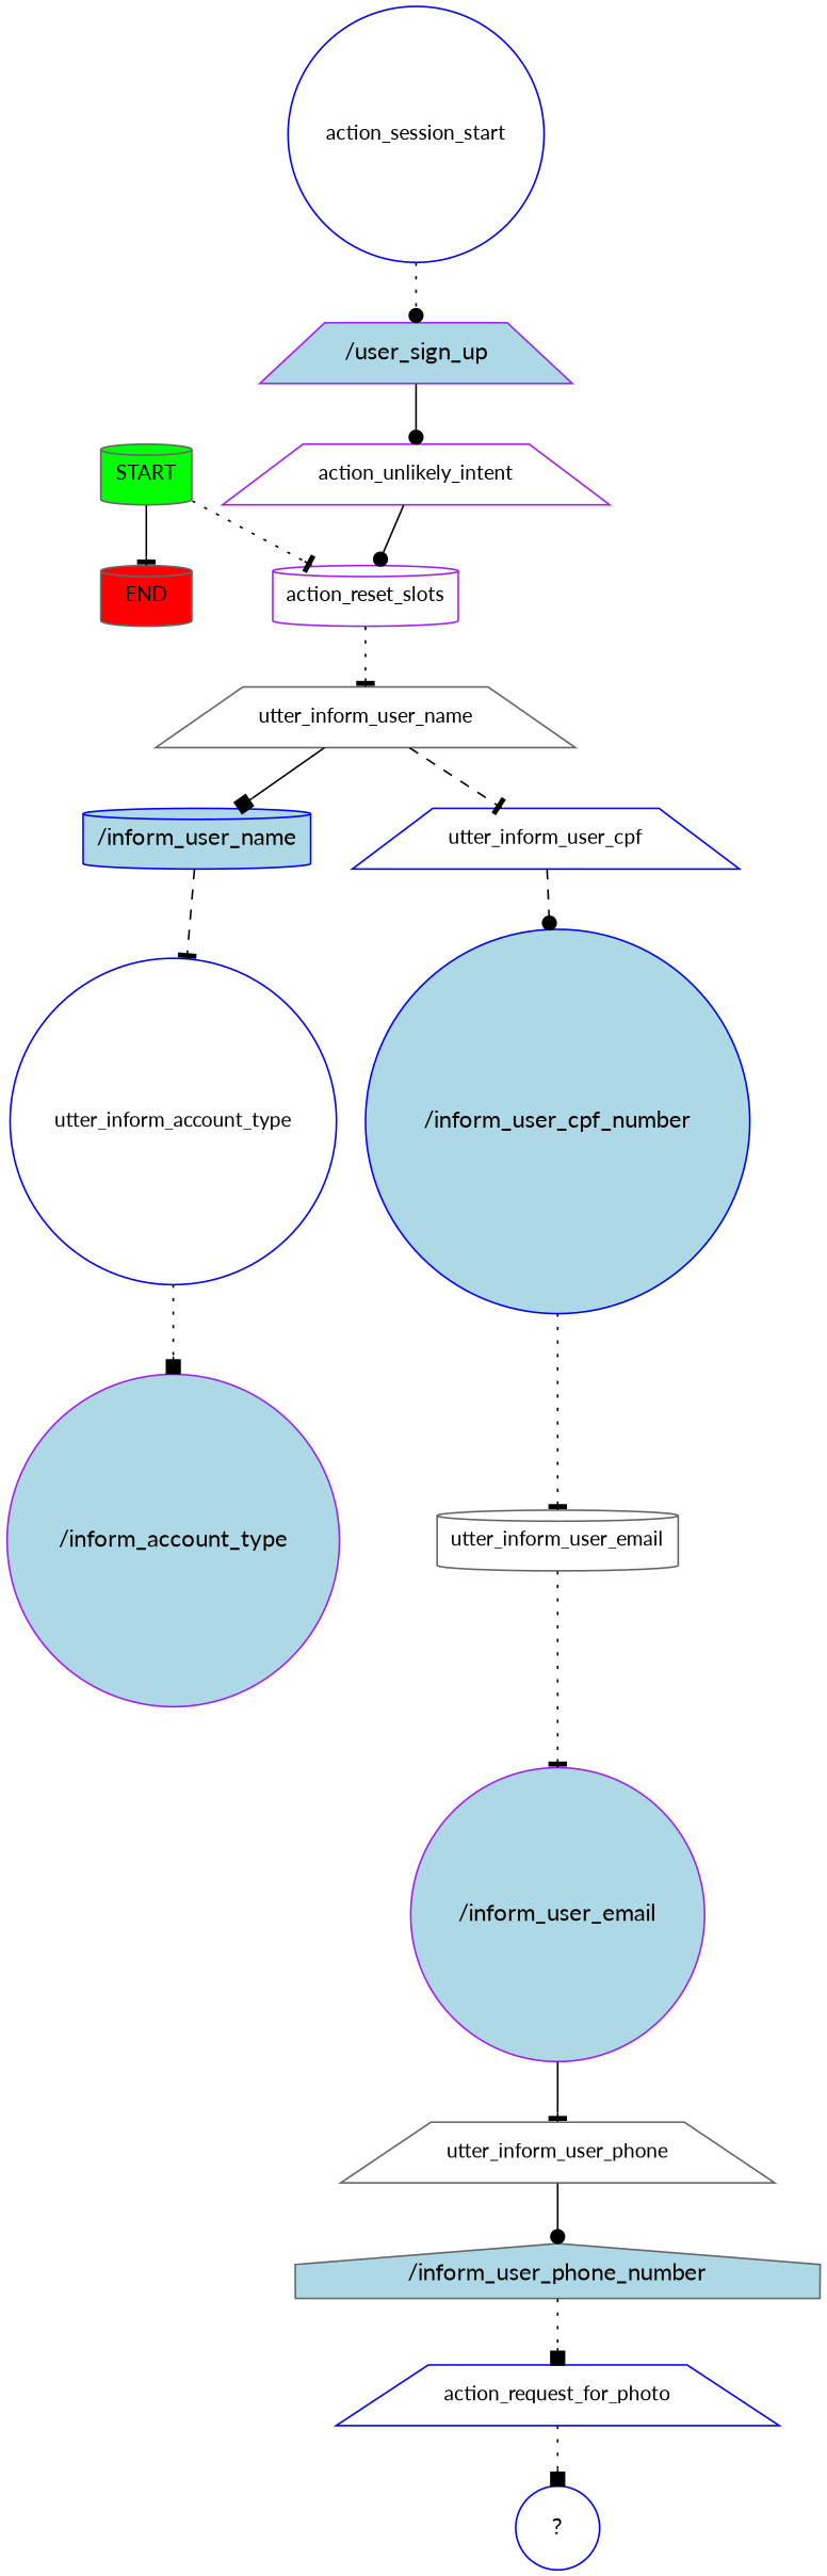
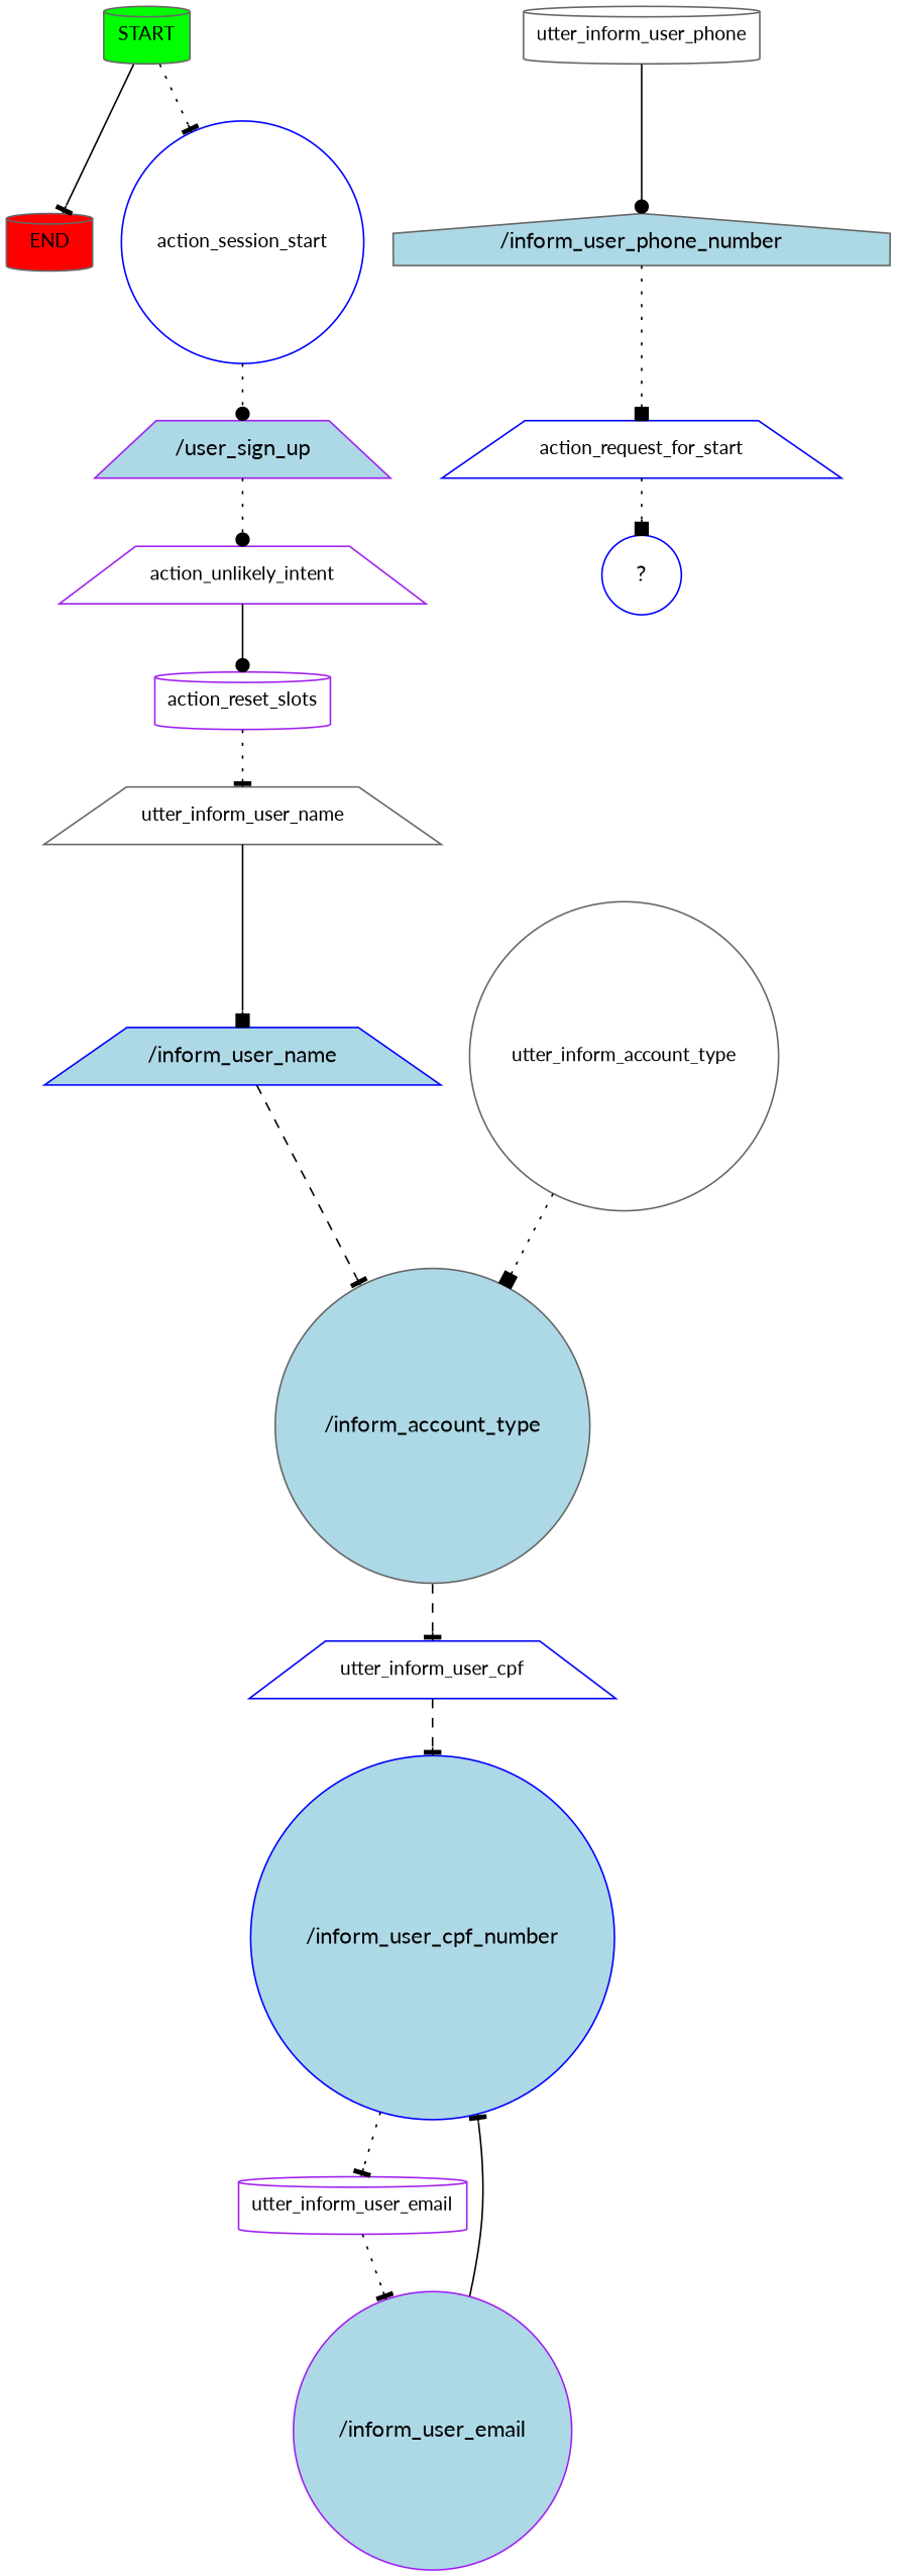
  digraph {
    fontname=Lato
    node [color=blue fontname=Lato fontsize=12 shape=trapezium]
    edge [arrowhead=tee fontname=Lato style=dotted]
    n1 [color=gray40 fillcolor=green label=START shape=cylinder style=filled]
    n2 [color=gray40 fillcolor=red label=END shape=cylinder style=filled]
    n3 [label=action_session_start shape=circle]
    n4 [color=purple fillcolor=lightblue label="/user_sign_up" style=filled fontsize=""]
    n5 [color=purple label=action_unlikely_intent]
    n6 [color=purple label=action_reset_slots shape=cylinder]
    n7 [color=gray40 label=utter_inform_user_name]
-   n8 [fillcolor=lightblue label="/inform_user_name" shape=cylinder style=filled fontsize=""]
-   n9 [label=utter_inform_account_type shape=circle]
-   n10 [color=purple fillcolor=lightblue label="/inform_account_type" shape=circle style=filled fontsize=""]
+   n8 [fillcolor=lightblue label="/inform_user_name" style=filled fontsize=""]
+   n9 [color=gray40 label=utter_inform_account_type shape=circle]
+   n10 [color=gray40 fillcolor=lightblue label="/inform_account_type" shape=circle style=filled fontsize=""]
    n11 [label=utter_inform_user_cpf]
    n12 [fillcolor=lightblue label="/inform_user_cpf_number" shape=circle style=filled fontsize=""]
-   n13 [color=gray40 label=utter_inform_user_email shape=cylinder]
+   n13 [color=purple label=utter_inform_user_email shape=cylinder]
    n14 [color=purple fillcolor=lightblue label="/inform_user_email" shape=circle style=filled fontsize=""]
-   n15 [color=gray40 label=utter_inform_user_phone]
+   n15 [color=gray40 label=utter_inform_user_phone shape=cylinder]
    n16 [color=gray40 fillcolor=lightblue label="/inform_user_phone_number" shape=house style=filled fontsize=""]
-   n17 [label=action_request_for_photo]
+   n17 [label=action_request_for_start]
    n18 [label="  ?  " shape=circle fontsize=""]
    n1 -> n2 [style=solid]
-   n1 -> n6
+   n1 -> n3
    n3 -> n4 [arrowhead=dot]
-   n4 -> n5 [arrowhead=dot style=solid]
+   n4 -> n5 [arrowhead=dot]
    n5 -> n6 [arrowhead=dot style=solid]
    n6 -> n7
    n7 -> n8 [arrowhead=box style=solid]
-   n8 -> n9 [style=dashed]
+   n8 -> n10 [style=dashed]
    n9 -> n10 [arrowhead=box]
-   n7 -> n11 [style=dashed]
-   n11 -> n12 [arrowhead=dot style=dashed]
+   n10 -> n11 [style=dashed]
+   n11 -> n12 [style=dashed]
    n12 -> n13
    n13 -> n14
-   n14 -> n15 [style=solid]
+   n14 -> n12 [style=solid]
    n15 -> n16 [arrowhead=dot style=solid]
    n16 -> n17 [arrowhead=box]
    n17 -> n18 [arrowhead=box]
  }
